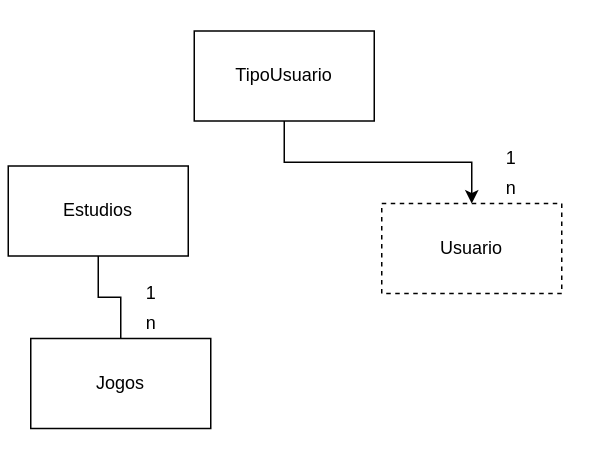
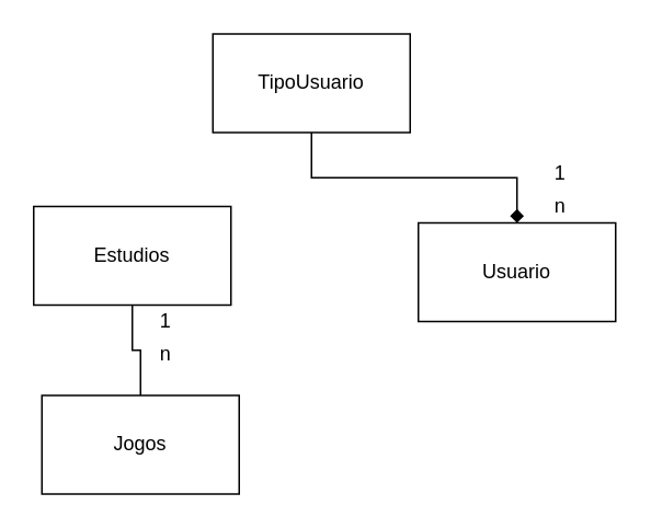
  <mxCell id="0" />
  <mxCell id="1" parent="0" />
- <mxCell id="2" value="Jogos" style="rounded=0;whiteSpace=wrap;html=1;" vertex="1" parent="1"><mxGeometry x="20" y="225" width="120" height="60" as="geometry" /></mxCell>
+ <mxCell id="2" value="Jogos" style="rounded=0;whiteSpace=wrap;html=1;" vertex="1" parent="1"><mxGeometry x="25" y="240" width="120" height="60" as="geometry" /></mxCell>
  <mxCell id="3" style="edgeStyle=orthogonalEdgeStyle;rounded=0;orthogonalLoop=1;jettySize=auto;html=1;endArrow=none;" edge="1" parent="1" source="4" target="2"><mxGeometry relative="1" as="geometry" /></mxCell>
- <mxCell id="4" value="Estudios" style="rounded=0;whiteSpace=wrap;html=1;" vertex="1" parent="1"><mxGeometry x="5" y="110" width="120" height="60" as="geometry" /></mxCell>
- <mxCell id="5" style="edgeStyle=orthogonalEdgeStyle;rounded=0;orthogonalLoop=1;jettySize=auto;html=1;exitX=0.5;exitY=1;exitDx=0;exitDy=0;" edge="1" parent="1" source="6" target="7"><mxGeometry relative="1" as="geometry" /></mxCell>
+ <mxCell id="4" value="Estudios" style="rounded=0;whiteSpace=wrap;html=1;" vertex="1" parent="1"><mxGeometry x="20" y="125" width="120" height="60" as="geometry" /></mxCell>
+ <mxCell id="5" style="edgeStyle=orthogonalEdgeStyle;rounded=0;orthogonalLoop=1;jettySize=auto;html=1;exitX=0.5;exitY=1;exitDx=0;exitDy=0;endArrow=diamond;" edge="1" parent="1" source="6" target="7"><mxGeometry relative="1" as="geometry" /></mxCell>
  <mxCell id="6" value="TipoUsuario" style="rounded=0;whiteSpace=wrap;html=1;" vertex="1" parent="1"><mxGeometry x="129" y="20" width="120" height="60" as="geometry" /></mxCell>
- <mxCell id="7" value="Usuario" style="rounded=0;whiteSpace=wrap;html=1;dashed=1;" vertex="1" parent="1"><mxGeometry x="254" y="135" width="120" height="60" as="geometry" /></mxCell>
+ <mxCell id="7" value="Usuario" style="rounded=0;whiteSpace=wrap;html=1;" vertex="1" parent="1"><mxGeometry x="254" y="135" width="120" height="60" as="geometry" /></mxCell>
  <mxCell id="8" value="1" style="text;html=1;align=center;verticalAlign=middle;resizable=0;points=[];autosize=1;" vertex="1" parent="1"><mxGeometry x="90" y="185" width="20" height="20" as="geometry" /></mxCell>
  <mxCell id="9" value="n" style="text;html=1;align=center;verticalAlign=middle;resizable=0;points=[];autosize=1;" vertex="1" parent="1"><mxGeometry x="90" y="205" width="20" height="20" as="geometry" /></mxCell>
  <mxCell id="10" value="1" style="text;html=1;align=center;verticalAlign=middle;resizable=0;points=[];autosize=1;" vertex="1" parent="1"><mxGeometry x="330" y="95" width="20" height="20" as="geometry" /></mxCell>
  <mxCell id="11" value="n" style="text;html=1;align=center;verticalAlign=middle;resizable=0;points=[];autosize=1;" vertex="1" parent="1"><mxGeometry x="330" y="115" width="20" height="20" as="geometry" /></mxCell>
